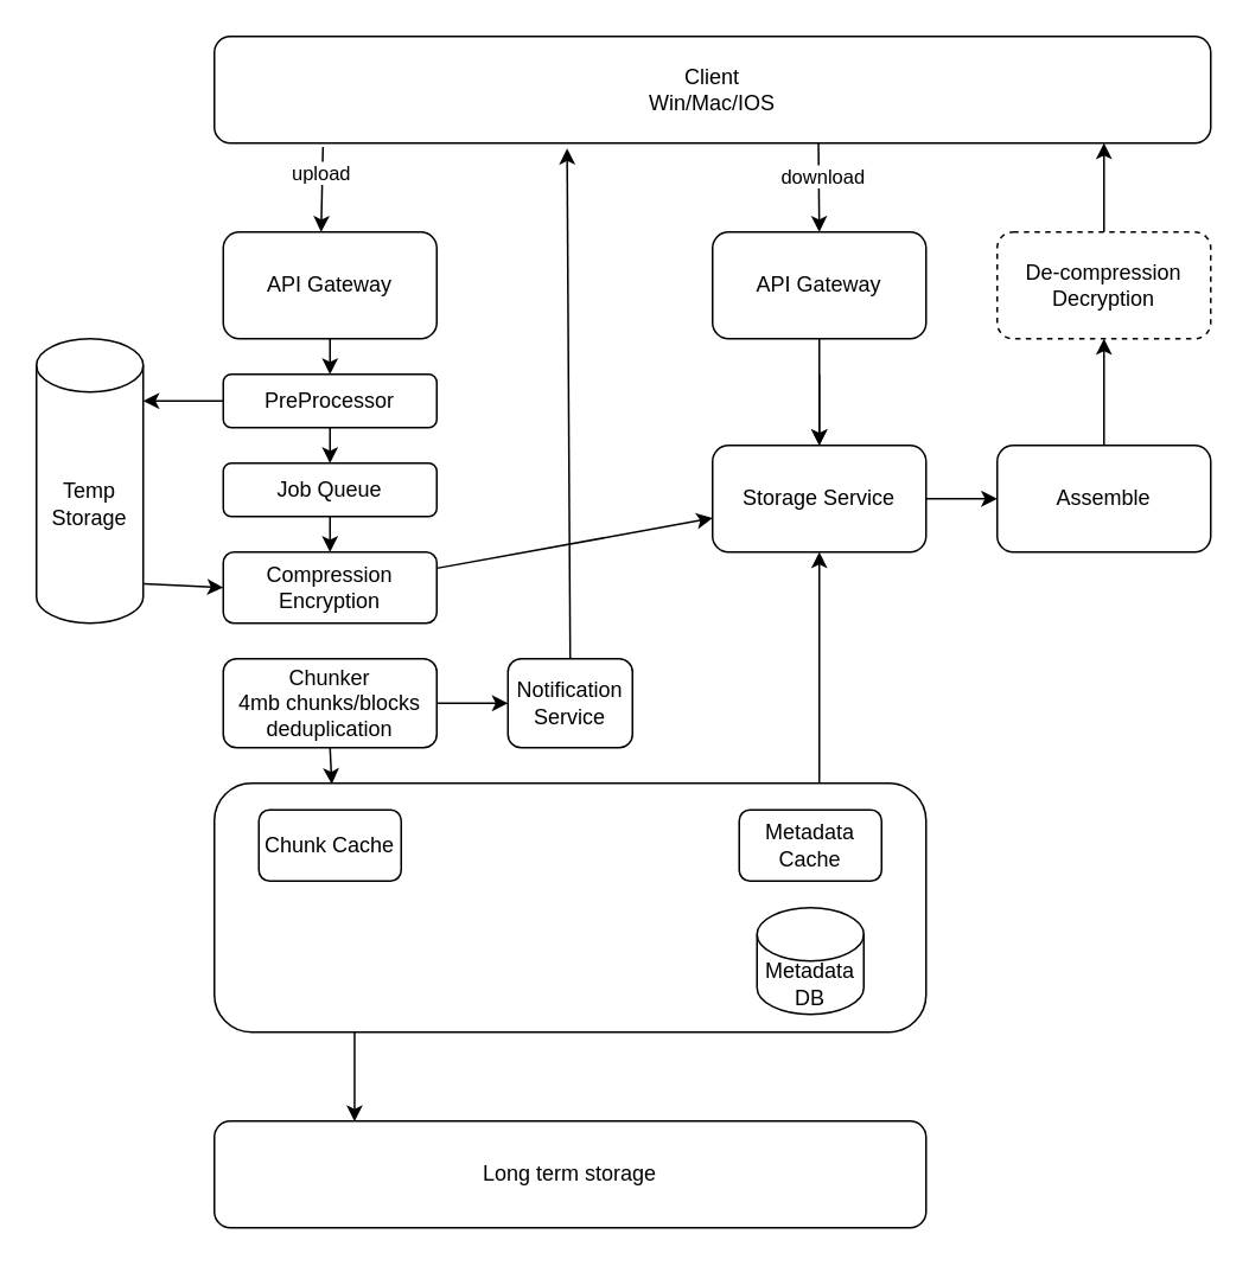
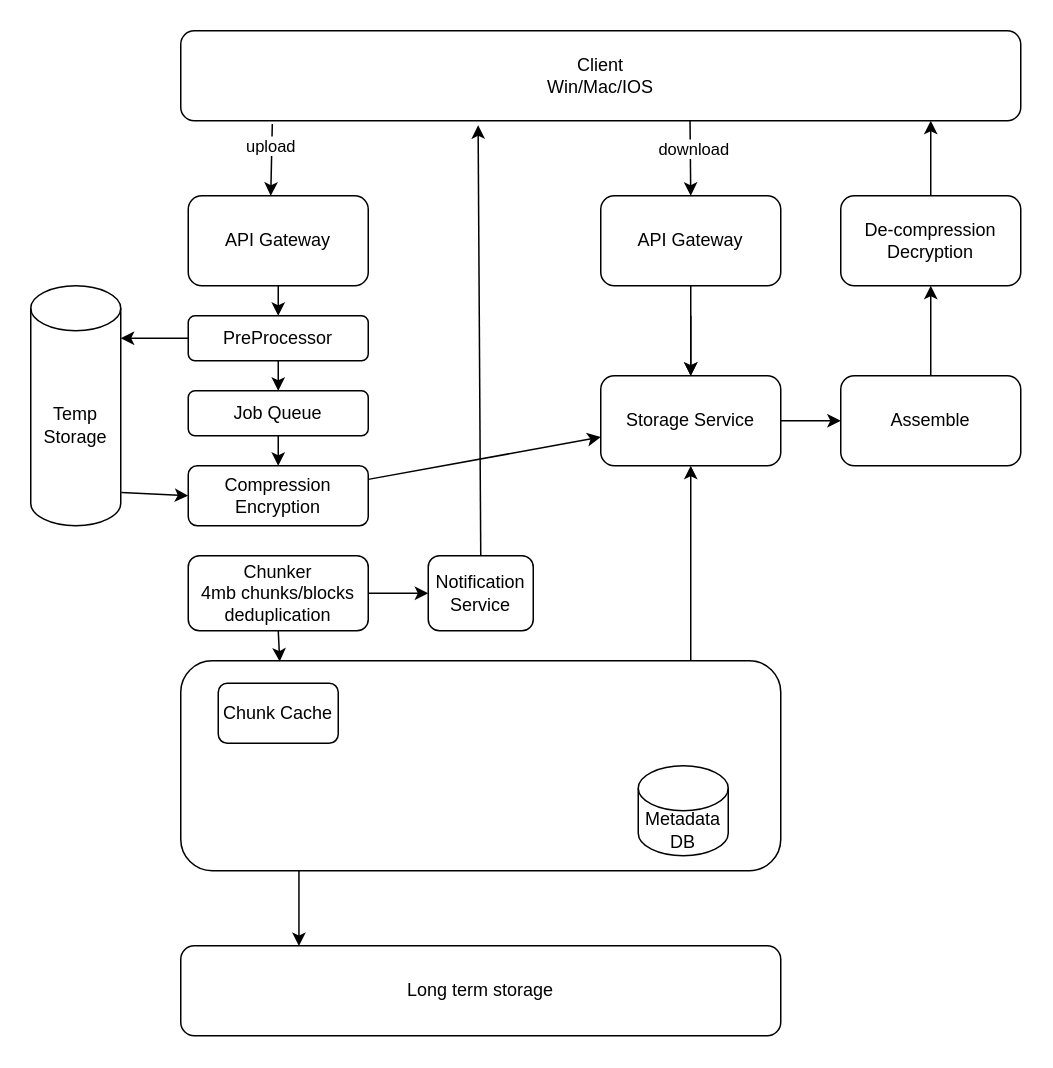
  <mxCell id="0" />
  <mxCell id="1" parent="0" />
  <mxCell id="2" value="Client&lt;br&gt;Win/Mac/IOS" style="rounded=1;whiteSpace=wrap;html=1;" parent="1" vertex="1"><mxGeometry x="120" y="20" width="560" height="60" as="geometry" /></mxCell>
  <mxCell id="3" value="" style="endArrow=classic;html=1;rounded=0;exitX=0.109;exitY=1.037;exitDx=0;exitDy=0;exitPerimeter=0;" parent="1" source="2" edge="1"><mxGeometry width="50" height="50" relative="1" as="geometry"><mxPoint x="125" y="270" as="sourcePoint" /><mxPoint x="180" y="130" as="targetPoint" /></mxGeometry></mxCell>
  <mxCell id="4" value="upload" style="edgeLabel;html=1;align=center;verticalAlign=middle;resizable=0;points=[];" parent="3" vertex="1" connectable="0"><mxGeometry x="-0.417" y="-1" relative="1" as="geometry"><mxPoint as="offset" /></mxGeometry></mxCell>
  <mxCell id="5" value="API Gateway" style="rounded=1;whiteSpace=wrap;html=1;" parent="1" vertex="1"><mxGeometry x="125" y="130" width="120" height="60" as="geometry" /></mxCell>
  <mxCell id="6" value="Chunker&lt;br&gt;4mb chunks/blocks&lt;br&gt;deduplication" style="rounded=1;whiteSpace=wrap;html=1;" parent="1" vertex="1"><mxGeometry x="125" y="370" width="120" height="50" as="geometry" /></mxCell>
  <mxCell id="7" value="" style="endArrow=classic;html=1;rounded=0;exitX=0.832;exitY=0.983;exitDx=0;exitDy=0;exitPerimeter=0;entryX=0.5;entryY=0;entryDx=0;entryDy=0;" parent="1" target="10" edge="1"><mxGeometry width="50" height="50" relative="1" as="geometry"><mxPoint x="459.52" y="80" as="sourcePoint" /><mxPoint x="435" y="131.02" as="targetPoint" /></mxGeometry></mxCell>
  <mxCell id="8" value="download" style="edgeLabel;html=1;align=center;verticalAlign=middle;resizable=0;points=[];" parent="7" vertex="1" connectable="0"><mxGeometry x="-0.239" y="2" relative="1" as="geometry"><mxPoint as="offset" /></mxGeometry></mxCell>
  <mxCell id="9" value="" style="edgeStyle=orthogonalEdgeStyle;rounded=0;orthogonalLoop=1;jettySize=auto;html=1;" parent="1" source="10" target="23" edge="1"><mxGeometry relative="1" as="geometry" /></mxCell>
  <mxCell id="10" value="API Gateway" style="rounded=1;whiteSpace=wrap;html=1;" parent="1" vertex="1"><mxGeometry x="400" y="130" width="120" height="60" as="geometry" /></mxCell>
  <mxCell id="11" value="Assemble" style="rounded=1;whiteSpace=wrap;html=1;" parent="1" vertex="1"><mxGeometry x="560" y="250" width="120" height="60" as="geometry" /></mxCell>
  <mxCell id="12" value="" style="endArrow=classic;html=1;rounded=0;" parent="1" target="23" edge="1" source="32"><mxGeometry width="50" height="50" relative="1" as="geometry"><mxPoint x="185" y="260" as="sourcePoint" /><mxPoint x="320" y="210" as="targetPoint" /></mxGeometry></mxCell>
  <mxCell id="13" value="" style="rounded=1;whiteSpace=wrap;html=1;" parent="1" vertex="1"><mxGeometry x="120" y="440" width="400" height="140" as="geometry" /></mxCell>
  <mxCell id="14" value="Metadata DB" style="shape=cylinder3;whiteSpace=wrap;html=1;boundedLbl=1;backgroundOutline=1;size=15;" parent="1" vertex="1"><mxGeometry x="425" y="510" width="60" height="60" as="geometry" /></mxCell>
  <mxCell id="15" value="" style="endArrow=classic;html=1;rounded=0;exitX=0.5;exitY=1;exitDx=0;exitDy=0;entryX=0.165;entryY=0.004;entryDx=0;entryDy=0;entryPerimeter=0;" parent="1" source="6" target="13" edge="1"><mxGeometry width="50" height="50" relative="1" as="geometry"><mxPoint x="-10" y="410" as="sourcePoint" /><mxPoint x="40" y="360" as="targetPoint" /></mxGeometry></mxCell>
  <mxCell id="16" value="Long term storage" style="rounded=1;whiteSpace=wrap;html=1;" parent="1" vertex="1"><mxGeometry x="120" y="630" width="400" height="60" as="geometry" /></mxCell>
  <mxCell id="17" value="" style="endArrow=classic;html=1;rounded=0;exitX=0.197;exitY=1.001;exitDx=0;exitDy=0;exitPerimeter=0;entryX=0.197;entryY=0.003;entryDx=0;entryDy=0;entryPerimeter=0;" parent="1" source="13" target="16" edge="1"><mxGeometry width="50" height="50" relative="1" as="geometry"><mxPoint x="160" y="600" as="sourcePoint" /><mxPoint x="199" y="600" as="targetPoint" /></mxGeometry></mxCell>
  <mxCell id="18" value="Notification Service" style="rounded=1;whiteSpace=wrap;html=1;" parent="1" vertex="1"><mxGeometry x="285" y="370" width="70" height="50" as="geometry" /></mxCell>
  <mxCell id="19" value="" style="endArrow=classic;html=1;rounded=0;exitX=1;exitY=0.5;exitDx=0;exitDy=0;entryX=0;entryY=0.5;entryDx=0;entryDy=0;" parent="1" source="6" target="18" edge="1"><mxGeometry width="50" height="50" relative="1" as="geometry"><mxPoint x="310" y="310" as="sourcePoint" /><mxPoint x="360" y="260" as="targetPoint" /></mxGeometry></mxCell>
  <mxCell id="20" value="" style="endArrow=classic;html=1;rounded=0;exitX=0.5;exitY=1;exitDx=0;exitDy=0;" parent="1" source="5" edge="1"><mxGeometry width="50" height="50" relative="1" as="geometry"><mxPoint x="260" y="200" as="sourcePoint" /><mxPoint x="185" y="210" as="targetPoint" /></mxGeometry></mxCell>
- <mxCell id="21" value="De-compression&lt;br&gt;Decryption" style="rounded=1;whiteSpace=wrap;html=1;dashed=1;" parent="1" vertex="1"><mxGeometry x="560" y="130" width="120" height="60" as="geometry" /></mxCell>
+ <mxCell id="21" value="De-compression&lt;br&gt;Decryption" style="rounded=1;whiteSpace=wrap;html=1;" parent="1" vertex="1"><mxGeometry x="560" y="130" width="120" height="60" as="geometry" /></mxCell>
  <mxCell id="22" value="" style="endArrow=classic;html=1;rounded=0;entryX=0.5;entryY=0;entryDx=0;entryDy=0;" parent="1" target="23" edge="1"><mxGeometry width="50" height="50" relative="1" as="geometry"><mxPoint x="460" y="210" as="sourcePoint" /><mxPoint x="463" y="320" as="targetPoint" /></mxGeometry></mxCell>
  <mxCell id="23" value="Storage Service" style="rounded=1;whiteSpace=wrap;html=1;" parent="1" vertex="1"><mxGeometry x="400" y="250" width="120" height="60" as="geometry" /></mxCell>
  <mxCell id="24" value="" style="endArrow=classic;html=1;rounded=0;entryX=0.354;entryY=1.05;entryDx=0;entryDy=0;exitX=0.5;exitY=0;exitDx=0;exitDy=0;entryPerimeter=0;" parent="1" source="18" target="2" edge="1"><mxGeometry width="50" height="50" relative="1" as="geometry"><mxPoint x="310" y="260" as="sourcePoint" /><mxPoint x="360" y="210" as="targetPoint" /></mxGeometry></mxCell>
  <mxCell id="25" value="" style="endArrow=classic;html=1;rounded=0;entryX=0.5;entryY=1;entryDx=0;entryDy=0;" parent="1" target="23" edge="1"><mxGeometry width="50" height="50" relative="1" as="geometry"><mxPoint x="460" y="440" as="sourcePoint" /><mxPoint x="620" y="400" as="targetPoint" /></mxGeometry></mxCell>
  <mxCell id="26" value="" style="endArrow=classic;html=1;rounded=0;exitX=1;exitY=0.5;exitDx=0;exitDy=0;entryX=0;entryY=0.5;entryDx=0;entryDy=0;" parent="1" source="23" target="11" edge="1"><mxGeometry width="50" height="50" relative="1" as="geometry"><mxPoint x="680" y="460" as="sourcePoint" /><mxPoint x="730" y="410" as="targetPoint" /></mxGeometry></mxCell>
  <mxCell id="27" value="" style="endArrow=classic;html=1;rounded=0;exitX=0.5;exitY=0;exitDx=0;exitDy=0;entryX=0.5;entryY=1;entryDx=0;entryDy=0;" parent="1" source="11" target="21" edge="1"><mxGeometry width="50" height="50" relative="1" as="geometry"><mxPoint x="760" y="300" as="sourcePoint" /><mxPoint x="810" y="250" as="targetPoint" /></mxGeometry></mxCell>
  <mxCell id="28" value="" style="endArrow=classic;html=1;rounded=0;exitX=0.5;exitY=0;exitDx=0;exitDy=0;" parent="1" source="21" edge="1"><mxGeometry width="50" height="50" relative="1" as="geometry"><mxPoint x="620" y="160" as="sourcePoint" /><mxPoint x="620" y="80" as="targetPoint" /></mxGeometry></mxCell>
- <mxCell id="29" value="Metadata Cache" style="rounded=1;whiteSpace=wrap;html=1;" parent="1" vertex="1"><mxGeometry x="415" y="455" width="80" height="40" as="geometry" /></mxCell>
  <mxCell id="30" value="Chunk Cache" style="rounded=1;whiteSpace=wrap;html=1;" parent="1" vertex="1"><mxGeometry x="145" y="455" width="80" height="40" as="geometry" /></mxCell>
  <mxCell id="31" value="" style="endArrow=classic;html=1;rounded=0;entryX=0.5;entryY=0;entryDx=0;entryDy=0;" edge="1" parent="1" target="32"><mxGeometry width="50" height="50" relative="1" as="geometry"><mxPoint x="185" y="290" as="sourcePoint" /><mxPoint x="185" y="360" as="targetPoint" /></mxGeometry></mxCell>
  <mxCell id="32" value="Compression&lt;br&gt;Encryption" style="rounded=1;whiteSpace=wrap;html=1;" parent="1" vertex="1"><mxGeometry x="125" y="310" width="120" height="40" as="geometry" /></mxCell>
  <mxCell id="33" value="PreProcessor" style="rounded=1;whiteSpace=wrap;html=1;" vertex="1" parent="1"><mxGeometry x="125" y="210" width="120" height="30" as="geometry" /></mxCell>
  <mxCell id="34" value="Temp Storage" style="shape=cylinder3;whiteSpace=wrap;html=1;boundedLbl=1;backgroundOutline=1;size=15;" vertex="1" parent="1"><mxGeometry x="20" y="190" width="60" height="160" as="geometry" /></mxCell>
  <mxCell id="35" value="" style="endArrow=classic;html=1;rounded=0;exitX=0;exitY=0.5;exitDx=0;exitDy=0;" edge="1" parent="1" source="33"><mxGeometry width="50" height="50" relative="1" as="geometry"><mxPoint x="130" y="310" as="sourcePoint" /><mxPoint x="80" y="225" as="targetPoint" /></mxGeometry></mxCell>
  <mxCell id="36" value="Job Queue" style="rounded=1;whiteSpace=wrap;html=1;" vertex="1" parent="1"><mxGeometry x="125" y="260" width="120" height="30" as="geometry" /></mxCell>
  <mxCell id="37" value="" style="endArrow=classic;html=1;rounded=0;exitX=0.5;exitY=1;exitDx=0;exitDy=0;entryX=0.5;entryY=0;entryDx=0;entryDy=0;" edge="1" parent="1" source="33" target="36"><mxGeometry width="50" height="50" relative="1" as="geometry"><mxPoint x="400" y="370" as="sourcePoint" /><mxPoint x="450" y="320" as="targetPoint" /></mxGeometry></mxCell>
  <mxCell id="38" value="" style="endArrow=classic;html=1;rounded=0;exitX=1.007;exitY=0.861;exitDx=0;exitDy=0;exitPerimeter=0;entryX=0;entryY=0.5;entryDx=0;entryDy=0;" edge="1" parent="1" source="34" target="32"><mxGeometry width="50" height="50" relative="1" as="geometry"><mxPoint x="-280" y="340" as="sourcePoint" /><mxPoint x="-230" y="290" as="targetPoint" /></mxGeometry></mxCell>
